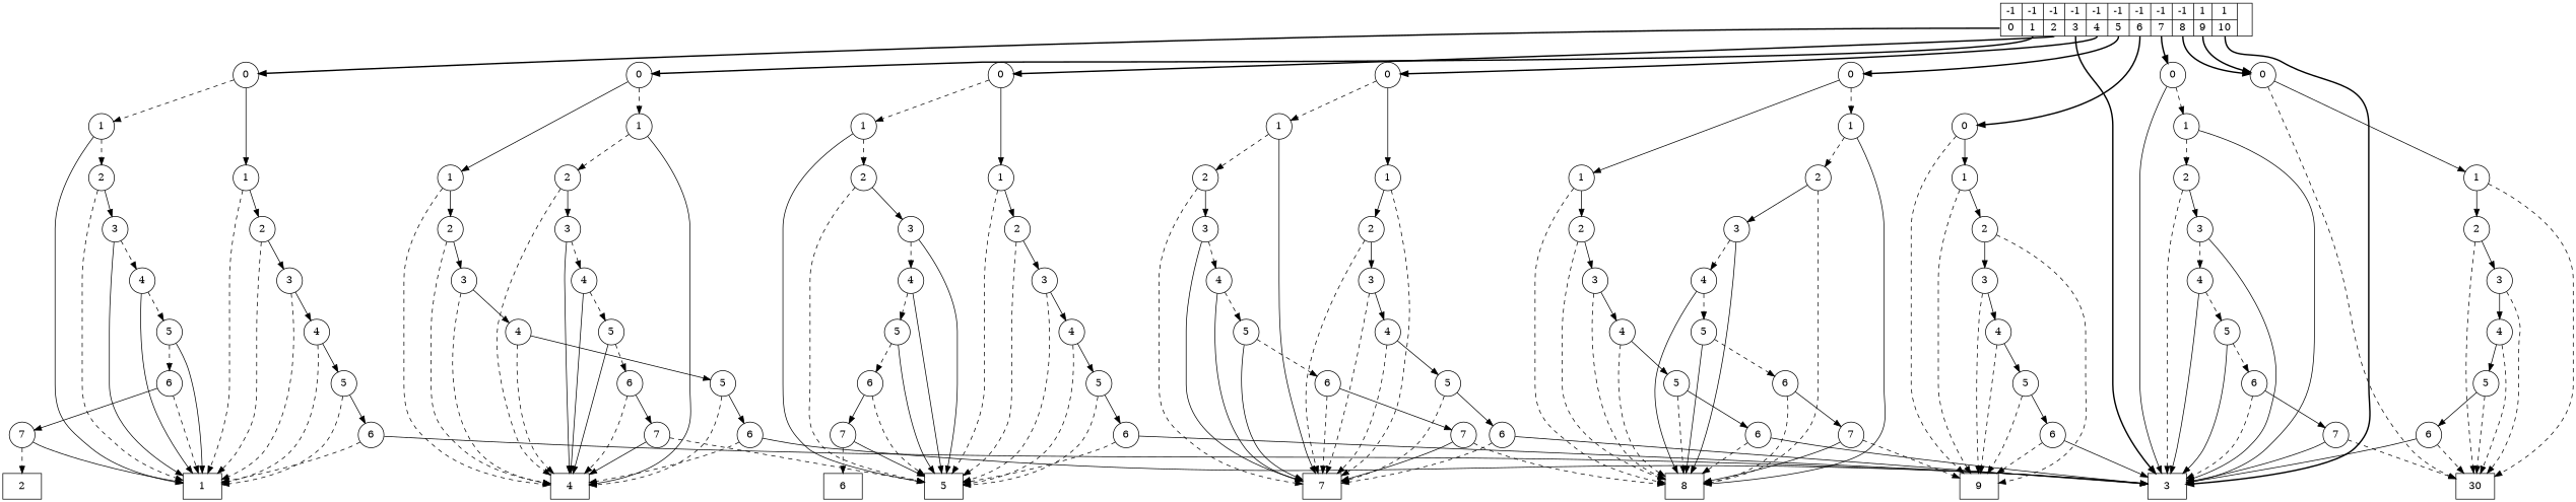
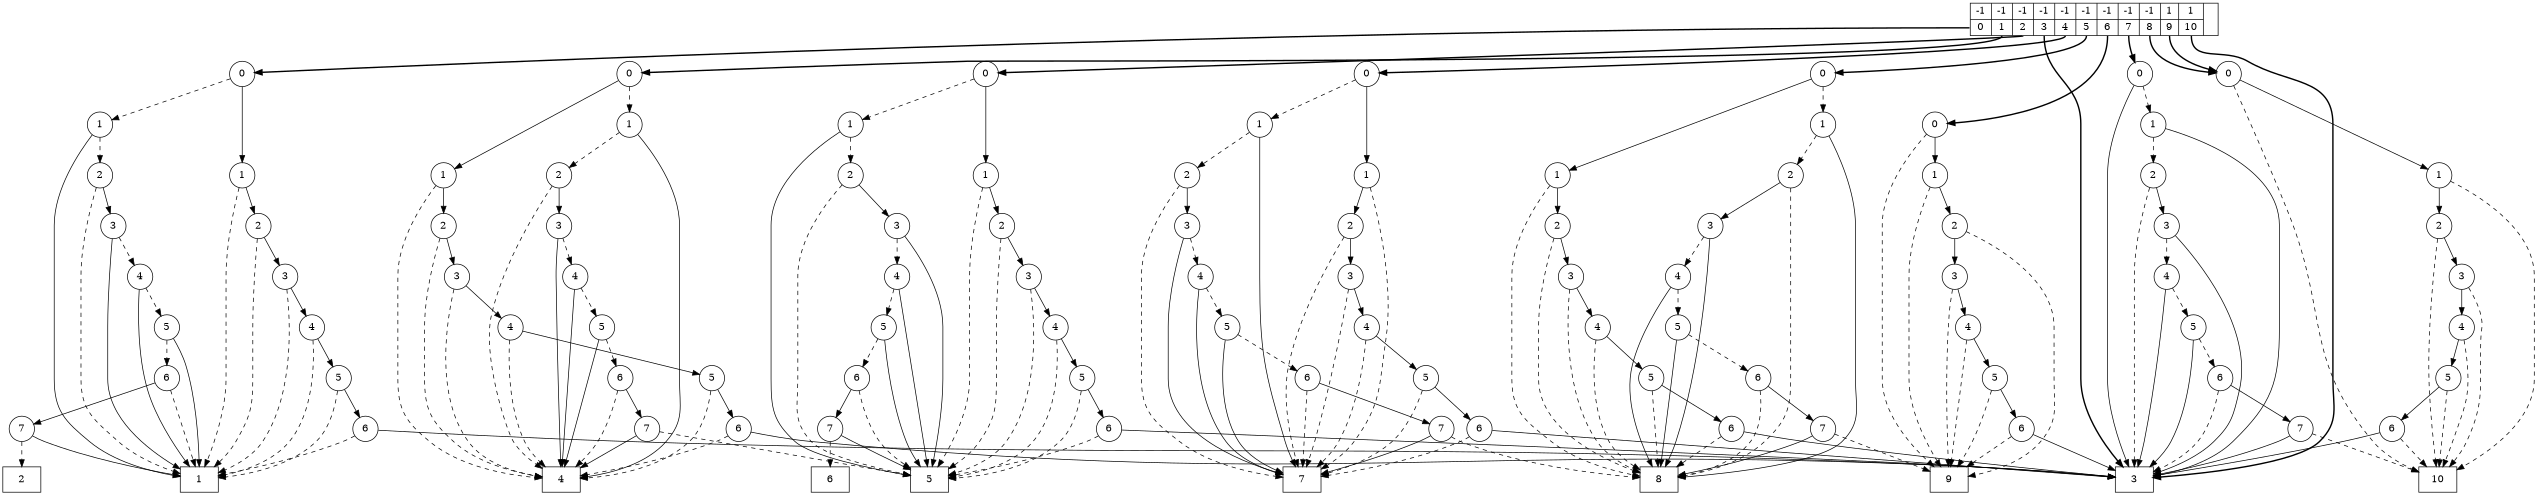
  digraph {
    node [shape=circle]
    edge [style=filled]
    n1 [label="{-1|<0> 0}|{-1|<1> 1}|{-1|<2> 2}|{-1|<3> 3}|{-1|<4> 4}|{-1|<5> 5}|{-1|<6> 6}|{-1|<7> 7}|{-1|<8> 8}|{1|<9> 9}|{1|<10> 10}|" shape=record]
    n2 [label=0]
    n3 [label=0]
    n4 [label=0]
    n5 [label=0]
    n6 [label=0]
    n7 [label=0]
    n8 [label=0]
    n9 [label=0]
    n10 [label=3 shape=box]
    n11 [label=1]
    n12 [label=1]
    n13 [label=2]
    n14 [label=1 shape=box]
    n15 [label=3]
    n16 [label=4]
    n17 [label=5]
    n18 [label=6]
    n19 [label=2]
    n20 [label=3]
    n21 [label=4]
    n22 [label=5]
    n23 [label=6]
    n24 [label=7]
    n25 [label=2 shape=box]
    n26 [label=1]
    n27 [label=1]
    n28 [label=2]
    n29 [label=4 shape=box]
    n30 [label=3]
    n31 [label=4]
    n32 [label=5]
    n33 [label=6]
    n34 [label=2]
    n35 [label=3]
    n36 [label=4]
    n37 [label=5]
    n38 [label=6]
    n39 [label=7]
    n40 [label=5 shape=box]
    n41 [label=1]
    n42 [label=1]
    n43 [label=2]
    n44 [label=3]
    n45 [label=4]
    n46 [label=5]
    n47 [label=6]
    n48 [label=2]
    n49 [label=3]
    n50 [label=4]
    n51 [label=5]
    n52 [label=6]
    n53 [label=7]
    n54 [label=6 shape=box]
    n55 [label=1]
    n56 [label=1]
    n57 [label=2]
    n58 [label=7 shape=box]
    n59 [label=3]
    n60 [label=4]
    n61 [label=5]
    n62 [label=6]
    n63 [label=2]
    n64 [label=3]
    n65 [label=4]
    n66 [label=5]
    n67 [label=6]
    n68 [label=7]
    n69 [label=8 shape=box]
    n70 [label=1]
    n71 [label=1]
    n72 [label=2]
    n73 [label=3]
    n74 [label=4]
    n75 [label=5]
    n76 [label=6]
    n77 [label=2]
    n78 [label=3]
    n79 [label=4]
    n80 [label=5]
    n81 [label=6]
    n82 [label=7]
    n83 [label=9 shape=box]
    n84 [label=1]
    n85 [label=2]
    n86 [label=3]
    n87 [label=4]
    n88 [label=5]
    n89 [label=6]
    n90 [label=1]
    n91 [label=2]
    n92 [label=3]
    n93 [label=4]
    n94 [label=5]
    n95 [label=6]
    n96 [label=7]
-   n97 [label=30 shape=box]
+   n97 [label=10 shape=box]
    n98 [label=1]
    n99 [label=2]
    n100 [label=3]
    n101 [label=4]
    n102 [label=5]
    n103 [label=6]
    n1 -> n2 [style=bold tailport=0]
    n1 -> n3 [style=bold tailport=1]
    n1 -> n4 [style=bold tailport=2]
    n1 -> n5 [style=bold tailport=4]
    n1 -> n6 [style=bold tailport=5]
    n1 -> n7 [style=bold tailport=6]
    n1 -> n8 [style=bold tailport=7]
    n1 -> n9 [style=bold tailport=8]
    n1 -> n9 [style=bold tailport=9]
    n1 -> n10 [style=bold tailport=3]
    n1 -> n10 [style=bold tailport=10]
    n2 -> n11
    n2 -> n12 [style=dashed]
    n3 -> n26
    n3 -> n27 [style=dashed]
    n4 -> n41
    n4 -> n42 [style=dashed]
    n5 -> n55
    n5 -> n56 [style=dashed]
    n6 -> n70
    n6 -> n71 [style=dashed]
    n7 -> n83 [style=dashed]
    n7 -> n84
    n8 -> n10
    n8 -> n90 [style=dashed]
    n9 -> n97 [style=dashed]
    n9 -> n98
    n11 -> n13
    n11 -> n14 [style=dashed]
    n12 -> n14
    n12 -> n19 [style=dashed]
    n13 -> n14 [style=dashed]
    n13 -> n15
    n15 -> n14 [style=dashed]
    n15 -> n16
    n16 -> n14 [style=dashed]
    n16 -> n17
    n17 -> n14 [style=dashed]
    n17 -> n18
    n18 -> n10
    n18 -> n14 [style=dashed]
    n19 -> n14 [style=dashed]
    n19 -> n20
    n20 -> n14
    n20 -> n21 [style=dashed]
    n21 -> n14
    n21 -> n22 [style=dashed]
    n22 -> n14
    n22 -> n23 [style=dashed]
    n23 -> n14 [style=dashed]
    n23 -> n24
    n24 -> n14
    n24 -> n25 [style=dashed]
    n26 -> n28
    n26 -> n29 [style=dashed]
    n27 -> n29
    n27 -> n34 [style=dashed]
    n28 -> n29 [style=dashed]
    n28 -> n30
    n30 -> n29 [style=dashed]
    n30 -> n31
    n31 -> n29 [style=dashed]
    n31 -> n32
    n32 -> n29 [style=dashed]
    n32 -> n33
    n33 -> n10
    n33 -> n29 [style=dashed]
    n34 -> n29 [style=dashed]
    n34 -> n35
    n35 -> n29
    n35 -> n36 [style=dashed]
    n36 -> n29
    n36 -> n37 [style=dashed]
    n37 -> n29
    n37 -> n38 [style=dashed]
    n38 -> n29 [style=dashed]
    n38 -> n39
    n39 -> n29
    n39 -> n40 [style=dashed]
    n41 -> n40 [style=dashed]
    n41 -> n43
    n42 -> n40
    n42 -> n48 [style=dashed]
    n43 -> n40 [style=dashed]
    n43 -> n44
    n44 -> n40 [style=dashed]
    n44 -> n45
    n45 -> n40 [style=dashed]
    n45 -> n46
    n46 -> n40 [style=dashed]
    n46 -> n47
    n47 -> n10
    n47 -> n40 [style=dashed]
    n48 -> n40 [style=dashed]
    n48 -> n49
    n49 -> n40
    n49 -> n50 [style=dashed]
    n50 -> n40
    n50 -> n51 [style=dashed]
    n51 -> n40
    n51 -> n52 [style=dashed]
    n52 -> n40 [style=dashed]
    n52 -> n53
    n53 -> n40
    n53 -> n54 [style=dashed]
    n55 -> n57
    n55 -> n58 [style=dashed]
    n56 -> n58
    n56 -> n63 [style=dashed]
    n57 -> n58 [style=dashed]
    n57 -> n59
    n59 -> n58 [style=dashed]
    n59 -> n60
    n60 -> n58 [style=dashed]
    n60 -> n61
    n61 -> n58 [style=dashed]
    n61 -> n62
    n62 -> n10
    n62 -> n58 [style=dashed]
    n63 -> n58 [style=dashed]
    n63 -> n64
    n64 -> n58
    n64 -> n65 [style=dashed]
    n65 -> n58
    n65 -> n66 [style=dashed]
    n66 -> n58
    n66 -> n67 [style=dashed]
    n67 -> n58 [style=dashed]
    n67 -> n68
    n68 -> n58
    n68 -> n69 [style=dashed]
    n70 -> n69 [style=dashed]
    n70 -> n72
    n71 -> n69
    n71 -> n77 [style=dashed]
    n72 -> n69 [style=dashed]
    n72 -> n73
    n73 -> n69 [style=dashed]
    n73 -> n74
    n74 -> n69 [style=dashed]
    n74 -> n75
    n75 -> n69 [style=dashed]
    n75 -> n76
    n76 -> n10
    n76 -> n69 [style=dashed]
    n77 -> n69 [style=dashed]
    n77 -> n78
    n78 -> n69
    n78 -> n79 [style=dashed]
    n79 -> n69
    n79 -> n80 [style=dashed]
    n80 -> n69
    n80 -> n81 [style=dashed]
    n81 -> n69 [style=dashed]
    n81 -> n82
    n82 -> n69
    n82 -> n83 [style=dashed]
    n84 -> n83 [style=dashed]
    n84 -> n85
    n85 -> n83 [style=dashed]
    n85 -> n86
    n86 -> n83 [style=dashed]
    n86 -> n87
    n87 -> n83 [style=dashed]
    n87 -> n88
    n88 -> n83 [style=dashed]
    n88 -> n89
    n89 -> n10
    n89 -> n83 [style=dashed]
    n90 -> n10
    n90 -> n91 [style=dashed]
    n91 -> n10 [style=dashed]
    n91 -> n92
    n92 -> n10
    n92 -> n93 [style=dashed]
    n93 -> n10
    n93 -> n94 [style=dashed]
    n94 -> n10
    n94 -> n95 [style=dashed]
    n95 -> n10 [style=dashed]
    n95 -> n96
    n96 -> n10
    n96 -> n97 [style=dashed]
    n98 -> n97 [style=dashed]
    n98 -> n99
    n99 -> n97 [style=dashed]
    n99 -> n100
    n100 -> n97 [style=dashed]
    n100 -> n101
    n101 -> n97 [style=dashed]
    n101 -> n102
    n102 -> n97 [style=dashed]
    n102 -> n103
    n103 -> n10
    n103 -> n97 [style=dashed]
  }
